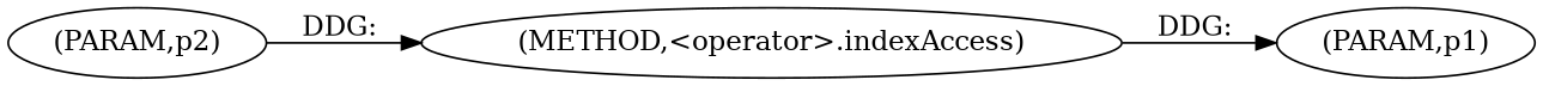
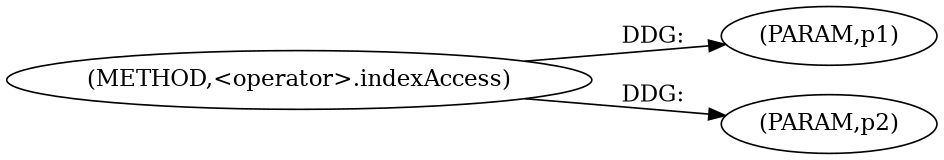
  digraph {
    rankdir=LR
    n1 [label=<(METHOD,&lt;operator&gt;.indexAccess)>]
    n2 [label=<(PARAM,p1)>]
    n3 [label=<(PARAM,p2)>]
    n1 -> n2 [label="DDG: "]
-   n3 -> n1 [label="DDG: "]
+   n1 -> n3 [label="DDG: "]
  }
